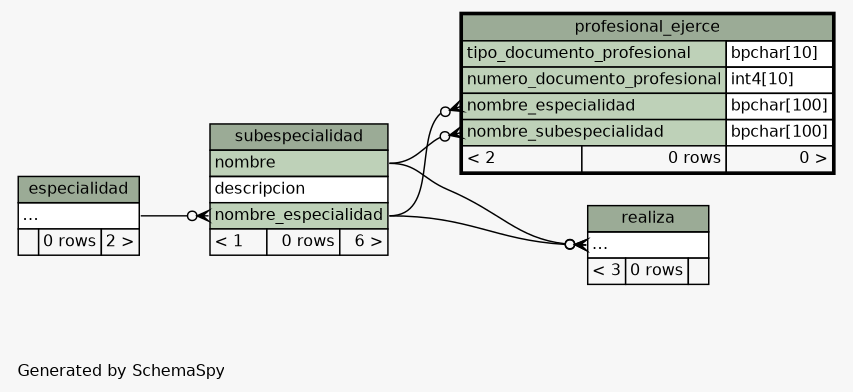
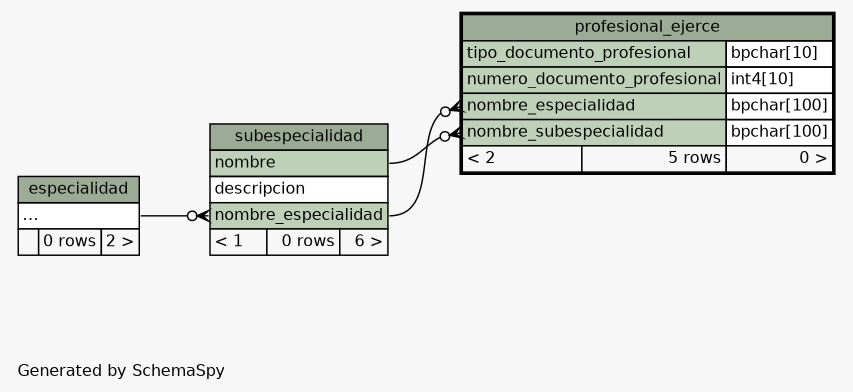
  digraph {
    bgcolor="#f7f7f7"
    fontname=Helvetica
    fontsize=11
    label="\nGenerated by SchemaSpy"
    labeljust=l
    nodesep=0.18
    rankdir=RL
    ranksep=0.46
    node [fontname=Helvetica fontsize=11 shape=plaintext]
    edge [arrowhead=none arrowsize=0.8 arrowtail=crowodot dir=back headport="nombre_especialidad:e" tailport="nombre_especialidad:w"]
    n1 [label=<     <TABLE BORDER="0" CELLBORDER="1" CELLSPACING="0" BGCOLOR="#ffffff">       <TR><TD COLSPAN="3" BGCOLOR="#9bab96" ALIGN="CENTER">subespecialidad</TD></TR>       <TR><TD PORT="nombre" COLSPAN="3" BGCOLOR="#bed1b8" ALIGN="LEFT">nombre</TD></TR>       <TR><TD PORT="descripcion" COLSPAN="3" ALIGN="LEFT">descripcion</TD></TR>       <TR><TD PORT="nombre_especialidad" COLSPAN="3" BGCOLOR="#bed1b8" ALIGN="LEFT">nombre_especialidad</TD></TR>       <TR><TD ALIGN="LEFT" BGCOLOR="#f7f7f7">&lt; 1</TD><TD ALIGN="RIGHT" BGCOLOR="#f7f7f7">0 rows</TD><TD ALIGN="RIGHT" BGCOLOR="#f7f7f7">6 &gt;</TD></TR>     </TABLE>>]
    n2 [label=<     <TABLE BORDER="0" CELLBORDER="1" CELLSPACING="0" BGCOLOR="#ffffff">       <TR><TD COLSPAN="3" BGCOLOR="#9bab96" ALIGN="CENTER">especialidad</TD></TR>       <TR><TD PORT="elipses" COLSPAN="3" ALIGN="LEFT">...</TD></TR>       <TR><TD ALIGN="LEFT" BGCOLOR="#f7f7f7">  </TD><TD ALIGN="RIGHT" BGCOLOR="#f7f7f7">0 rows</TD><TD ALIGN="RIGHT" BGCOLOR="#f7f7f7">2 &gt;</TD></TR>     </TABLE>>]
-   n3 [label=<     <TABLE BORDER="2" CELLBORDER="1" CELLSPACING="0" BGCOLOR="#ffffff">       <TR><TD COLSPAN="3" BGCOLOR="#9bab96" ALIGN="CENTER">profesional_ejerce</TD></TR>       <TR><TD PORT="tipo_documento_profesional" COLSPAN="2" BGCOLOR="#bed1b8" ALIGN="LEFT">tipo_documento_profesional</TD><TD PORT="tipo_documento_profesional.type" ALIGN="LEFT">bpchar[10]</TD></TR>       <TR><TD PORT="numero_documento_profesional" COLSPAN="2" BGCOLOR="#bed1b8" ALIGN="LEFT">numero_documento_profesional</TD><TD PORT="numero_documento_profesional.type" ALIGN="LEFT">int4[10]</TD></TR>       <TR><TD PORT="nombre_especialidad" COLSPAN="2" BGCOLOR="#bed1b8" ALIGN="LEFT">nombre_especialidad</TD><TD PORT="nombre_especialidad.type" ALIGN="LEFT">bpchar[100]</TD></TR>       <TR><TD PORT="nombre_subespecialidad" COLSPAN="2" BGCOLOR="#bed1b8" ALIGN="LEFT">nombre_subespecialidad</TD><TD PORT="nombre_subespecialidad.type" ALIGN="LEFT">bpchar[100]</TD></TR>       <TR><TD ALIGN="LEFT" BGCOLOR="#f7f7f7">&lt; 2</TD><TD ALIGN="RIGHT" BGCOLOR="#f7f7f7">0 rows</TD><TD ALIGN="RIGHT" BGCOLOR="#f7f7f7">0 &gt;</TD></TR>     </TABLE>>]
-   n4 [label=<     <TABLE BORDER="0" CELLBORDER="1" CELLSPACING="0" BGCOLOR="#ffffff">       <TR><TD COLSPAN="3" BGCOLOR="#9bab96" ALIGN="CENTER">realiza</TD></TR>       <TR><TD PORT="elipses" COLSPAN="3" ALIGN="LEFT">...</TD></TR>       <TR><TD ALIGN="LEFT" BGCOLOR="#f7f7f7">&lt; 3</TD><TD ALIGN="RIGHT" BGCOLOR="#f7f7f7">0 rows</TD><TD ALIGN="RIGHT" BGCOLOR="#f7f7f7">  </TD></TR>     </TABLE>>]
+   n3 [label=<     <TABLE BORDER="2" CELLBORDER="1" CELLSPACING="0" BGCOLOR="#ffffff">       <TR><TD COLSPAN="3" BGCOLOR="#9bab96" ALIGN="CENTER">profesional_ejerce</TD></TR>       <TR><TD PORT="tipo_documento_profesional" COLSPAN="2" BGCOLOR="#bed1b8" ALIGN="LEFT">tipo_documento_profesional</TD><TD PORT="tipo_documento_profesional.type" ALIGN="LEFT">bpchar[10]</TD></TR>       <TR><TD PORT="numero_documento_profesional" COLSPAN="2" BGCOLOR="#bed1b8" ALIGN="LEFT">numero_documento_profesional</TD><TD PORT="numero_documento_profesional.type" ALIGN="LEFT">int4[10]</TD></TR>       <TR><TD PORT="nombre_especialidad" COLSPAN="2" BGCOLOR="#bed1b8" ALIGN="LEFT">nombre_especialidad</TD><TD PORT="nombre_especialidad.type" ALIGN="LEFT">bpchar[100]</TD></TR>       <TR><TD PORT="nombre_subespecialidad" COLSPAN="2" BGCOLOR="#bed1b8" ALIGN="LEFT">nombre_subespecialidad</TD><TD PORT="nombre_subespecialidad.type" ALIGN="LEFT">bpchar[100]</TD></TR>       <TR><TD ALIGN="LEFT" BGCOLOR="#f7f7f7">&lt; 2</TD><TD ALIGN="RIGHT" BGCOLOR="#f7f7f7">5 rows</TD><TD ALIGN="RIGHT" BGCOLOR="#f7f7f7">0 &gt;</TD></TR>     </TABLE>>]
    n1 -> n2 [headport="elipses:e"]
    n3 -> n1
    n3 -> n1 [headport="nombre:e" tailport="nombre_subespecialidad:w"]
-   n4 -> n1 [tailport="elipses:w"]
-   n4 -> n1 [headport="nombre:e" tailport="elipses:w"]
  }
